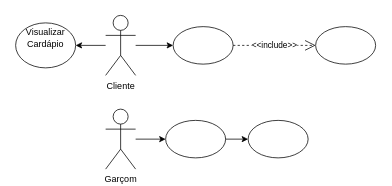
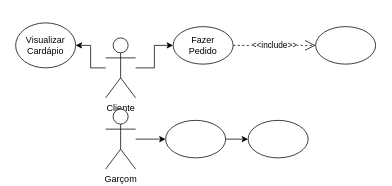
  <mxCell id="0" />
  <mxCell id="1" parent="0" />
  <mxCell id="2" value="" style="edgeStyle=orthogonalEdgeStyle;rounded=0;orthogonalLoop=1;jettySize=auto;html=1;" edge="1" parent="1" source="4" target="5"><mxGeometry relative="1" as="geometry" /></mxCell>
  <mxCell id="3" value="" style="edgeStyle=orthogonalEdgeStyle;rounded=0;orthogonalLoop=1;jettySize=auto;html=1;" edge="1" parent="1" source="4" target="10"><mxGeometry relative="1" as="geometry" /></mxCell>
- <mxCell id="4" value="Cliente" style="shape=umlActor;verticalLabelPosition=bottom;verticalAlign=top;html=1;align=center;" vertex="1" parent="1"><mxGeometry x="140" y="20" width="40" height="80" as="geometry" /></mxCell>
+ <mxCell id="4" value="Cliente" style="shape=umlActor;verticalLabelPosition=bottom;verticalAlign=top;html=1;align=center;" vertex="1" parent="1"><mxGeometry x="140" y="50" width="40" height="80" as="geometry" /></mxCell>
  <mxCell id="5" value="" style="ellipse;whiteSpace=wrap;html=1;verticalAlign=top;" vertex="1" parent="1"><mxGeometry x="230" y="35" width="80" height="50" as="geometry" /></mxCell>
+ <mxCell id="6" value="Fazer Pedido" style="text;html=1;align=center;verticalAlign=middle;whiteSpace=wrap;rounded=0;" vertex="1" parent="1"><mxGeometry x="240" y="45" width="60" height="30" as="geometry" /></mxCell>
  <mxCell id="7" value="" style="ellipse;whiteSpace=wrap;html=1;verticalAlign=top;" vertex="1" parent="1"><mxGeometry x="420" y="35" width="80" height="50" as="geometry" /></mxCell>
  <mxCell id="8" value="&amp;lt;&amp;lt;include&amp;gt;&amp;gt;" style="endArrow=open;endSize=12;dashed=1;html=1;rounded=0;exitX=1;exitY=0.5;exitDx=0;exitDy=0;entryX=0;entryY=0.5;entryDx=0;entryDy=0;" edge="1" parent="1" source="5" target="7"><mxGeometry width="160" relative="1" as="geometry"><mxPoint x="130" y="125" as="sourcePoint" /><mxPoint x="290" y="125" as="targetPoint" /></mxGeometry></mxCell>
  <mxCell id="9" value="Garçom" style="shape=umlActor;verticalLabelPosition=bottom;verticalAlign=top;html=1;outlineConnect=0;" vertex="1" parent="1"><mxGeometry x="140" y="145" width="40" height="80" as="geometry" /></mxCell>
  <mxCell id="10" value="" style="ellipse;whiteSpace=wrap;html=1;verticalAlign=top;" vertex="1" parent="1"><mxGeometry x="20" y="30" width="80" height="60" as="geometry" /></mxCell>
- <mxCell id="11" value="Visualizar Cardápio" style="text;html=1;align=center;verticalAlign=middle;whiteSpace=wrap;rounded=0;" vertex="1" parent="1"><mxGeometry x="30" y="35" width="60" height="30" as="geometry" /></mxCell>
+ <mxCell id="11" value="Visualizar Cardápio" style="text;html=1;align=center;verticalAlign=middle;whiteSpace=wrap;rounded=0;" vertex="1" parent="1"><mxGeometry x="30" y="45" width="60" height="30" as="geometry" /></mxCell>
  <mxCell id="12" value="" style="ellipse;whiteSpace=wrap;html=1;verticalAlign=top;" vertex="1" parent="1"><mxGeometry x="330" y="160" width="80" height="50" as="geometry" /></mxCell>
  <mxCell id="13" value="" style="endArrow=classic;html=1;rounded=0;entryX=0;entryY=0.5;entryDx=0;entryDy=0;exitX=1;exitY=0.5;exitDx=0;exitDy=0;" edge="1" parent="1" source="14" target="12"><mxGeometry width="50" height="50" relative="1" as="geometry"><mxPoint x="210" y="115" as="sourcePoint" /><mxPoint x="260" y="65" as="targetPoint" /></mxGeometry></mxCell>
  <mxCell id="14" value="" style="ellipse;whiteSpace=wrap;html=1;" vertex="1" parent="1"><mxGeometry x="220" y="160" width="80" height="50" as="geometry" /></mxCell>
  <mxCell id="15" value="" style="endArrow=classic;html=1;rounded=0;entryX=0;entryY=0.5;entryDx=0;entryDy=0;" edge="1" parent="1" source="9" target="14"><mxGeometry width="50" height="50" relative="1" as="geometry"><mxPoint x="210" y="165" as="sourcePoint" /><mxPoint x="260" y="115" as="targetPoint" /></mxGeometry></mxCell>
